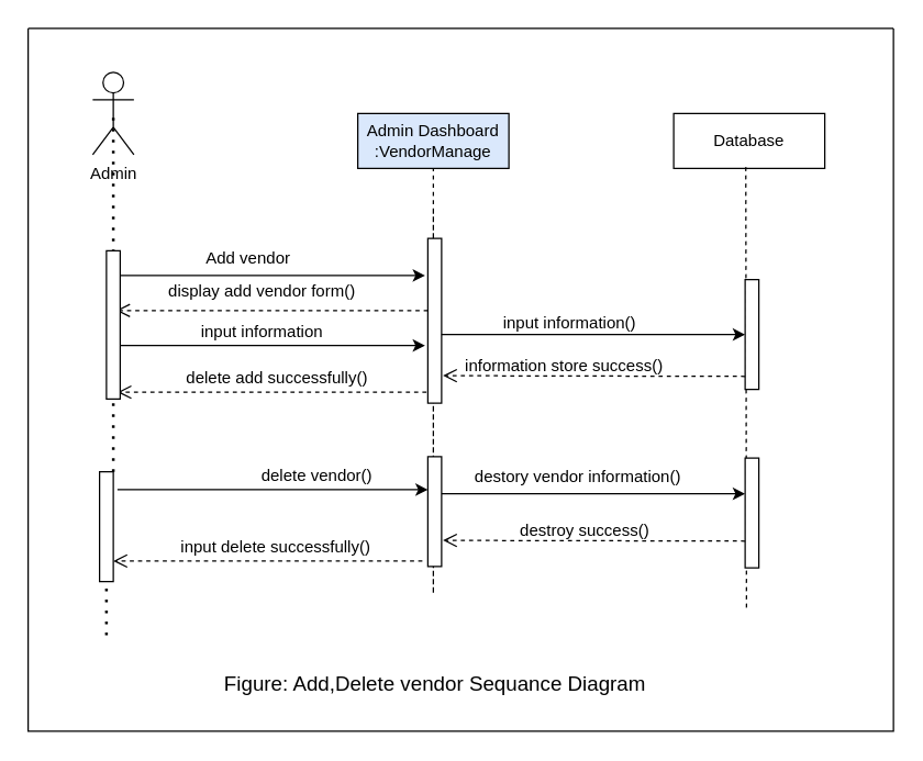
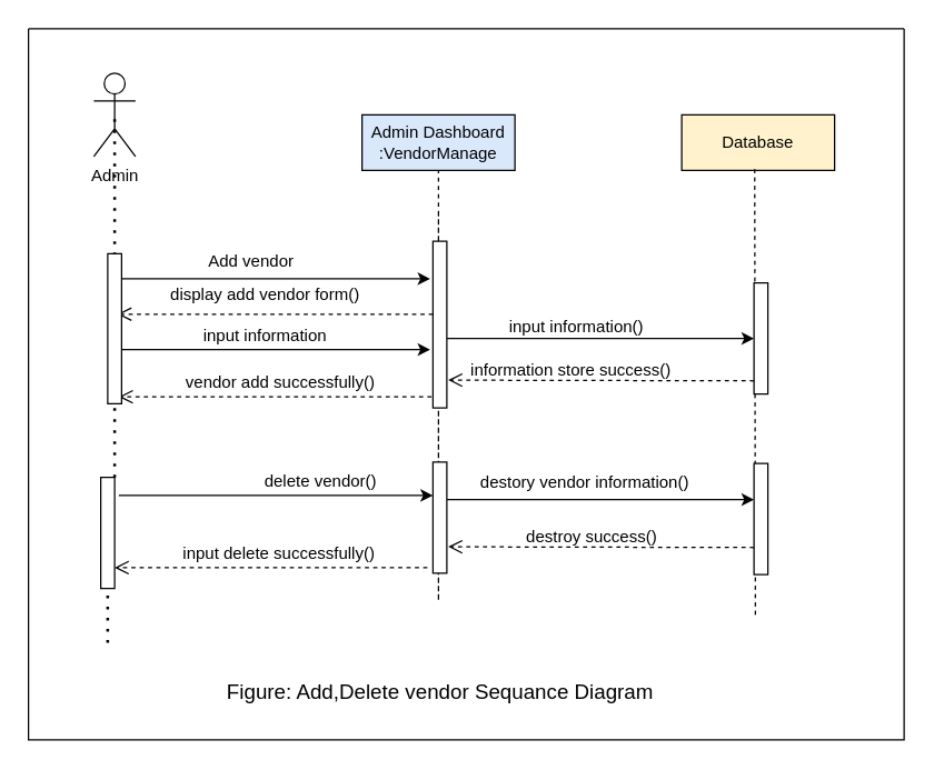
  <mxCell id="0" />
  <mxCell id="1" parent="0" />
  <mxCell id="2" value="Admin Dashboard&lt;br&gt;:VendorManage" style="html=1;whiteSpace=wrap;fillColor=#dae8fc;" parent="1" vertex="1"><mxGeometry x="260" y="82" width="110" height="40" as="geometry" /></mxCell>
- <mxCell id="3" value="Database" style="html=1;whiteSpace=wrap;" parent="1" vertex="1"><mxGeometry x="490" y="82" width="110" height="40" as="geometry" /></mxCell>
+ <mxCell id="3" value="Database" style="html=1;whiteSpace=wrap;fillColor=#fff2cc;" parent="1" vertex="1"><mxGeometry x="490" y="82" width="110" height="40" as="geometry" /></mxCell>
  <mxCell id="4" value="" style="endArrow=none;dashed=1;html=1;strokeWidth=1;rounded=0;entryX=0.5;entryY=1;entryDx=0;entryDy=0;" parent="1" target="2" edge="1"><mxGeometry width="50" height="50" relative="1" as="geometry"><mxPoint x="315" y="152" as="sourcePoint" /><mxPoint x="330" y="202" as="targetPoint" /><Array as="points"><mxPoint x="315" y="432" /><mxPoint x="315" y="142" /></Array></mxGeometry></mxCell>
  <mxCell id="5" value="" style="endArrow=none;dashed=1;html=1;strokeWidth=1;rounded=0;entryX=0.5;entryY=1;entryDx=0;entryDy=0;" parent="1" edge="1"><mxGeometry width="50" height="50" relative="1" as="geometry"><mxPoint x="543" y="442" as="sourcePoint" /><mxPoint x="542.5" y="121" as="targetPoint" /></mxGeometry></mxCell>
  <mxCell id="6" value="Admin" style="shape=umlActor;verticalLabelPosition=bottom;verticalAlign=top;html=1;outlineConnect=0;" vertex="1" parent="1"><mxGeometry x="67" y="52" width="30" height="60" as="geometry" /></mxCell>
  <mxCell id="7" value="" style="endArrow=none;dashed=1;html=1;dashPattern=1 3;strokeWidth=2;rounded=0;entryX=0.5;entryY=0.5;entryDx=0;entryDy=0;entryPerimeter=0;" edge="1" parent="1" source="34" target="6"><mxGeometry width="50" height="50" relative="1" as="geometry"><mxPoint x="77" y="462" as="sourcePoint" /><mxPoint x="117" y="282" as="targetPoint" /></mxGeometry></mxCell>
  <mxCell id="8" value="" style="html=1;points=[];perimeter=orthogonalPerimeter;outlineConnect=0;targetShapes=umlLifeline;portConstraint=eastwest;newEdgeStyle={&quot;edgeStyle&quot;:&quot;elbowEdgeStyle&quot;,&quot;elbow&quot;:&quot;vertical&quot;,&quot;curved&quot;:0,&quot;rounded&quot;:0};" vertex="1" parent="1"><mxGeometry x="311" y="173" width="10" height="120" as="geometry" /></mxCell>
  <mxCell id="9" style="edgeStyle=elbowEdgeStyle;rounded=0;orthogonalLoop=1;jettySize=auto;html=1;elbow=vertical;curved=0;" edge="1" parent="1"><mxGeometry relative="1" as="geometry"><mxPoint x="85" y="200" as="sourcePoint" /><mxPoint x="309" y="200" as="targetPoint" /></mxGeometry></mxCell>
  <mxCell id="10" value="Add vendor" style="text;html=1;align=center;verticalAlign=middle;resizable=0;points=[];autosize=1;strokeColor=none;fillColor=none;" vertex="1" parent="1"><mxGeometry x="140" y="173" width="80" height="30" as="geometry" /></mxCell>
  <mxCell id="11" value="" style="html=1;verticalAlign=bottom;endArrow=open;dashed=1;endSize=8;edgeStyle=elbowEdgeStyle;elbow=vertical;curved=0;rounded=0;" edge="1" parent="1" source="8"><mxGeometry y="-50" relative="1" as="geometry"><mxPoint x="309" y="225.5" as="sourcePoint" /><mxPoint x="84" y="225" as="targetPoint" /><mxPoint as="offset" /><Array as="points"><mxPoint x="104" y="225.5" /></Array></mxGeometry></mxCell>
  <mxCell id="12" value="display add vendor form()" style="text;html=1;align=center;verticalAlign=middle;resizable=0;points=[];autosize=1;strokeColor=none;fillColor=none;" vertex="1" parent="1"><mxGeometry x="110" y="197" width="160" height="30" as="geometry" /></mxCell>
  <mxCell id="13" style="edgeStyle=elbowEdgeStyle;rounded=0;orthogonalLoop=1;jettySize=auto;html=1;elbow=vertical;curved=0;" edge="1" parent="1"><mxGeometry relative="1" as="geometry"><mxPoint x="85" y="251" as="sourcePoint" /><mxPoint x="309" y="251" as="targetPoint" /></mxGeometry></mxCell>
  <mxCell id="14" value="input information" style="text;html=1;align=center;verticalAlign=middle;resizable=0;points=[];autosize=1;strokeColor=none;fillColor=none;" vertex="1" parent="1"><mxGeometry x="135" y="226" width="110" height="30" as="geometry" /></mxCell>
  <mxCell id="15" value="" style="html=1;points=[];perimeter=orthogonalPerimeter;outlineConnect=0;targetShapes=umlLifeline;portConstraint=eastwest;newEdgeStyle={&quot;edgeStyle&quot;:&quot;elbowEdgeStyle&quot;,&quot;elbow&quot;:&quot;vertical&quot;,&quot;curved&quot;:0,&quot;rounded&quot;:0};" vertex="1" parent="1"><mxGeometry x="542" y="203" width="10" height="80" as="geometry" /></mxCell>
  <mxCell id="16" style="edgeStyle=elbowEdgeStyle;rounded=0;orthogonalLoop=1;jettySize=auto;html=1;elbow=vertical;curved=0;" edge="1" parent="1" source="8" target="15"><mxGeometry relative="1" as="geometry" /></mxCell>
  <mxCell id="17" value="input information()" style="text;html=1;align=center;verticalAlign=middle;resizable=0;points=[];autosize=1;strokeColor=none;fillColor=none;" vertex="1" parent="1"><mxGeometry x="354" y="220" width="120" height="30" as="geometry" /></mxCell>
  <mxCell id="18" value="" style="html=1;verticalAlign=bottom;endArrow=open;dashed=1;endSize=8;edgeStyle=elbowEdgeStyle;elbow=vertical;curved=0;rounded=0;" edge="1" parent="1"><mxGeometry y="-50" relative="1" as="geometry"><mxPoint x="542" y="273.5" as="sourcePoint" /><mxPoint x="322" y="273" as="targetPoint" /><mxPoint as="offset" /></mxGeometry></mxCell>
  <mxCell id="19" value="information store success()" style="text;html=1;align=center;verticalAlign=middle;resizable=0;points=[];autosize=1;strokeColor=none;fillColor=none;" vertex="1" parent="1"><mxGeometry x="325" y="251" width="170" height="30" as="geometry" /></mxCell>
  <mxCell id="20" value="" style="html=1;verticalAlign=bottom;endArrow=open;dashed=1;endSize=8;edgeStyle=elbowEdgeStyle;elbow=vertical;curved=0;rounded=0;" edge="1" parent="1"><mxGeometry y="-50" relative="1" as="geometry"><mxPoint x="310" y="285" as="sourcePoint" /><mxPoint x="85" y="284.5" as="targetPoint" /><mxPoint as="offset" /><Array as="points"><mxPoint x="105" y="285" /></Array></mxGeometry></mxCell>
- <mxCell id="21" value="delete add successfully()" style="text;html=1;align=center;verticalAlign=middle;resizable=0;points=[];autosize=1;strokeColor=none;fillColor=none;" vertex="1" parent="1"><mxGeometry x="121" y="260" width="160" height="30" as="geometry" /></mxCell>
+ <mxCell id="21" value="vendor add successfully()" style="text;html=1;align=center;verticalAlign=middle;resizable=0;points=[];autosize=1;strokeColor=none;fillColor=none;" vertex="1" parent="1"><mxGeometry x="121" y="260" width="160" height="30" as="geometry" /></mxCell>
  <mxCell id="22" style="edgeStyle=elbowEdgeStyle;rounded=0;orthogonalLoop=1;jettySize=auto;html=1;elbow=vertical;curved=0;" edge="1" parent="1"><mxGeometry relative="1" as="geometry"><mxPoint x="321" y="359" as="sourcePoint" /><mxPoint x="542" y="359" as="targetPoint" /></mxGeometry></mxCell>
  <mxCell id="23" value="" style="html=1;points=[];perimeter=orthogonalPerimeter;outlineConnect=0;targetShapes=umlLifeline;portConstraint=eastwest;newEdgeStyle={&quot;edgeStyle&quot;:&quot;elbowEdgeStyle&quot;,&quot;elbow&quot;:&quot;vertical&quot;,&quot;curved&quot;:0,&quot;rounded&quot;:0};" vertex="1" parent="1"><mxGeometry x="311" y="332" width="10" height="80" as="geometry" /></mxCell>
  <mxCell id="24" style="edgeStyle=elbowEdgeStyle;rounded=0;orthogonalLoop=1;jettySize=auto;html=1;elbow=vertical;curved=0;" edge="1" parent="1"><mxGeometry relative="1" as="geometry"><mxPoint x="85" y="356" as="sourcePoint" /><mxPoint x="311" y="356" as="targetPoint" /></mxGeometry></mxCell>
  <mxCell id="25" value="delete vendor()" style="text;html=1;align=center;verticalAlign=middle;resizable=0;points=[];autosize=1;strokeColor=none;fillColor=none;" vertex="1" parent="1"><mxGeometry x="180" y="331" width="100" height="30" as="geometry" /></mxCell>
  <mxCell id="26" value="" style="html=1;points=[];perimeter=orthogonalPerimeter;outlineConnect=0;targetShapes=umlLifeline;portConstraint=eastwest;newEdgeStyle={&quot;edgeStyle&quot;:&quot;elbowEdgeStyle&quot;,&quot;elbow&quot;:&quot;vertical&quot;,&quot;curved&quot;:0,&quot;rounded&quot;:0};" vertex="1" parent="1"><mxGeometry x="542" y="333" width="10" height="80" as="geometry" /></mxCell>
  <mxCell id="27" value="destory vendor information()" style="text;html=1;align=center;verticalAlign=middle;resizable=0;points=[];autosize=1;strokeColor=none;fillColor=none;" vertex="1" parent="1"><mxGeometry x="335" y="332" width="170" height="30" as="geometry" /></mxCell>
  <mxCell id="28" value="" style="html=1;verticalAlign=bottom;endArrow=open;dashed=1;endSize=8;edgeStyle=elbowEdgeStyle;elbow=vertical;curved=0;rounded=0;" edge="1" parent="1"><mxGeometry y="-50" relative="1" as="geometry"><mxPoint x="542" y="393.5" as="sourcePoint" /><mxPoint x="322" y="393" as="targetPoint" /><mxPoint as="offset" /></mxGeometry></mxCell>
  <mxCell id="29" value="destroy success()" style="text;html=1;align=center;verticalAlign=middle;resizable=0;points=[];autosize=1;strokeColor=none;fillColor=none;" vertex="1" parent="1"><mxGeometry x="365" y="371" width="120" height="30" as="geometry" /></mxCell>
  <mxCell id="30" value="" style="html=1;verticalAlign=bottom;endArrow=open;dashed=1;endSize=8;edgeStyle=elbowEdgeStyle;elbow=vertical;curved=0;rounded=0;" edge="1" parent="1" target="34"><mxGeometry y="-50" relative="1" as="geometry"><mxPoint x="307" y="408" as="sourcePoint" /><mxPoint x="87" y="407.5" as="targetPoint" /><mxPoint as="offset" /><Array as="points"><mxPoint x="80" y="408" /></Array></mxGeometry></mxCell>
  <mxCell id="31" value="input delete successfully()" style="text;html=1;align=center;verticalAlign=middle;resizable=0;points=[];autosize=1;strokeColor=none;fillColor=none;" vertex="1" parent="1"><mxGeometry x="115" y="383" width="170" height="30" as="geometry" /></mxCell>
  <mxCell id="32" value="" style="html=1;points=[];perimeter=orthogonalPerimeter;outlineConnect=0;targetShapes=umlLifeline;portConstraint=eastwest;newEdgeStyle={&quot;edgeStyle&quot;:&quot;elbowEdgeStyle&quot;,&quot;elbow&quot;:&quot;vertical&quot;,&quot;curved&quot;:0,&quot;rounded&quot;:0};" vertex="1" parent="1"><mxGeometry x="77" y="182" width="10" height="108" as="geometry" /></mxCell>
  <mxCell id="33" value="" style="endArrow=none;dashed=1;html=1;dashPattern=1 3;strokeWidth=2;rounded=0;entryX=0.5;entryY=0.5;entryDx=0;entryDy=0;entryPerimeter=0;" edge="1" parent="1" target="34"><mxGeometry width="50" height="50" relative="1" as="geometry"><mxPoint x="77" y="462" as="sourcePoint" /><mxPoint x="82" y="102" as="targetPoint" /></mxGeometry></mxCell>
  <mxCell id="34" value="" style="html=1;points=[];perimeter=orthogonalPerimeter;outlineConnect=0;targetShapes=umlLifeline;portConstraint=eastwest;newEdgeStyle={&quot;edgeStyle&quot;:&quot;elbowEdgeStyle&quot;,&quot;elbow&quot;:&quot;vertical&quot;,&quot;curved&quot;:0,&quot;rounded&quot;:0};" vertex="1" parent="1"><mxGeometry x="72" y="343" width="10" height="80" as="geometry" /></mxCell>
  <mxCell id="35" value="&lt;font style=&quot;font-size: 15px;&quot;&gt;Figure: Add,Delete vendor Sequance Diagram&lt;/font&gt;" style="text;html=1;align=center;verticalAlign=middle;resizable=0;points=[];autosize=1;strokeColor=none;fillColor=none;" vertex="1" parent="1"><mxGeometry x="151" y="482" width="330" height="30" as="geometry" /></mxCell>
  <mxCell id="36" value="" style="swimlane;startSize=0;" vertex="1" parent="1"><mxGeometry x="20" y="20" width="630" height="512" as="geometry" /></mxCell>
